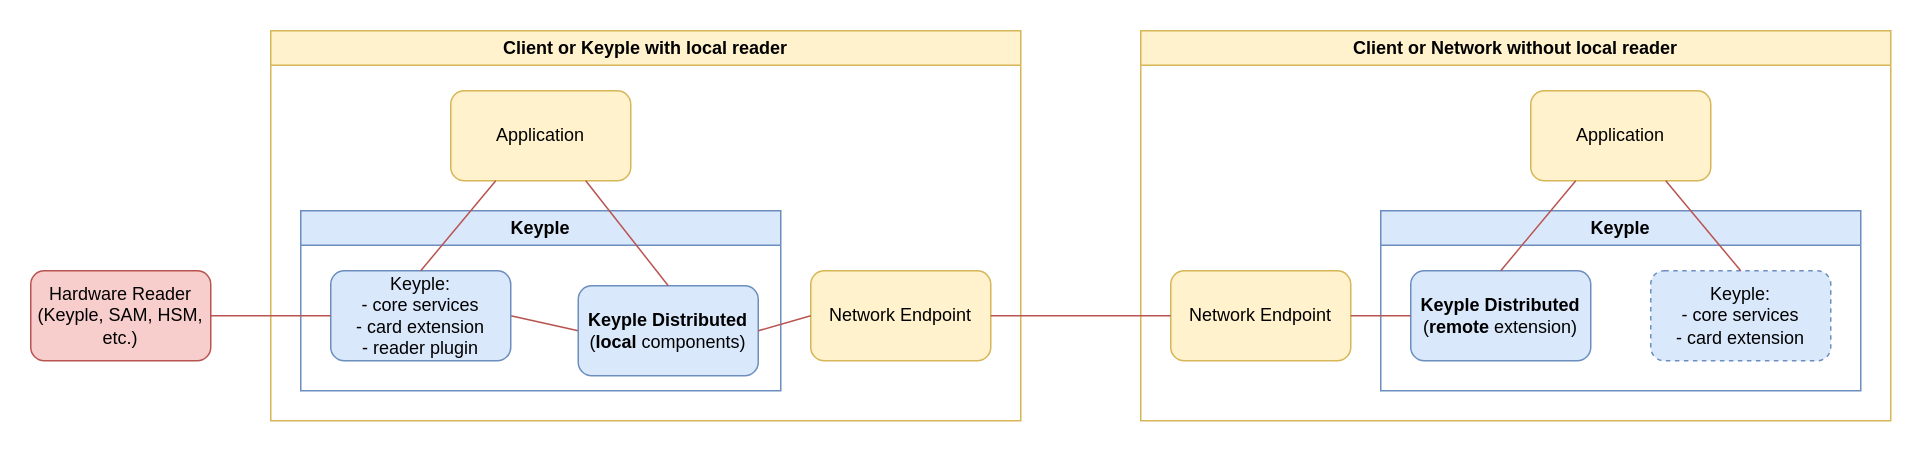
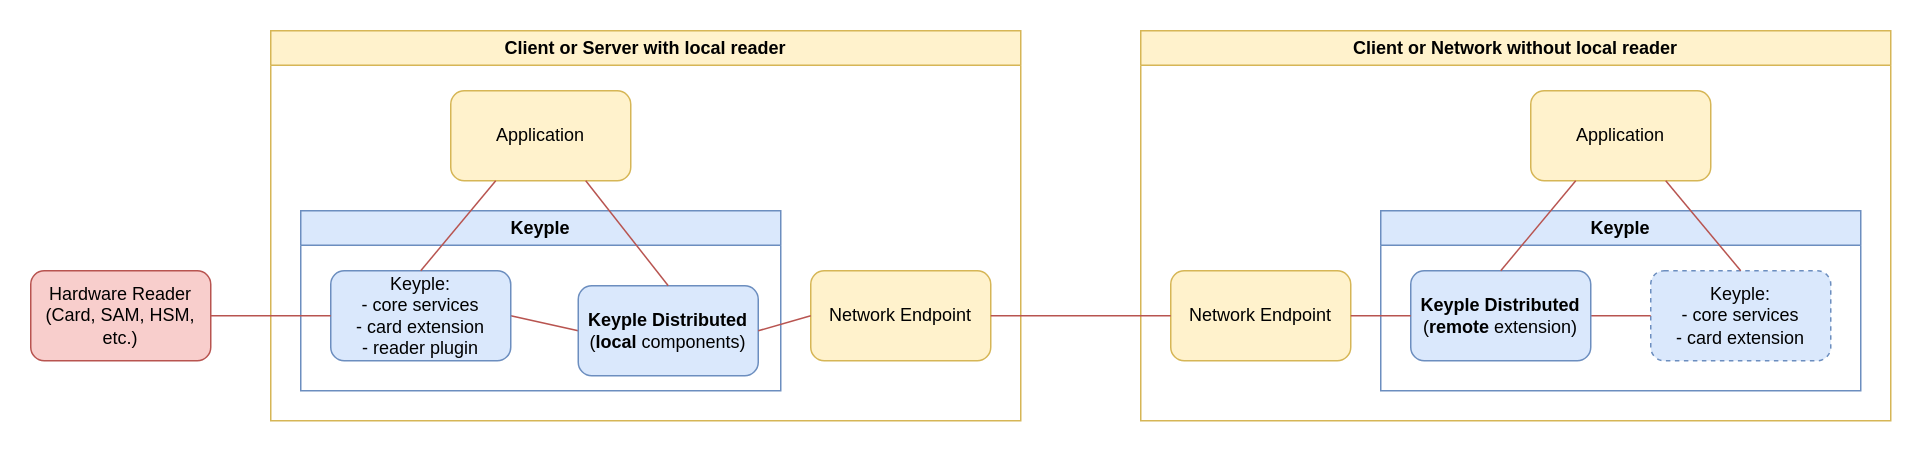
  <mxCell id="0" />
  <mxCell id="1" parent="0" />
- <mxCell id="2" value="Client or Keyple with local reader" style="swimlane;whiteSpace=wrap;html=1;fillColor=#fff2cc;strokeColor=#d6b656;startSize=23;" parent="1" vertex="1"><mxGeometry x="180" y="20" width="500" height="260" as="geometry" /></mxCell>
+ <mxCell id="2" value="Client or Server with local reader" style="swimlane;whiteSpace=wrap;html=1;fillColor=#fff2cc;strokeColor=#d6b656;startSize=23;" parent="1" vertex="1"><mxGeometry x="180" y="20" width="500" height="260" as="geometry" /></mxCell>
  <mxCell id="3" value="Application" style="rounded=1;whiteSpace=wrap;html=1;fillColor=#fff2cc;strokeColor=#d6b656;" parent="2" vertex="1"><mxGeometry x="120" y="40" width="120" height="60" as="geometry" /></mxCell>
  <mxCell id="4" value="Keyple" style="swimlane;whiteSpace=wrap;html=1;swimlaneFillColor=none;fillColor=#dae8fc;strokeColor=#6c8ebf;" parent="2" vertex="1"><mxGeometry x="20" y="120" width="320" height="120" as="geometry" /></mxCell>
  <mxCell id="5" style="edgeStyle=none;rounded=0;orthogonalLoop=1;jettySize=auto;html=1;exitX=1;exitY=0.5;exitDx=0;exitDy=0;entryX=0;entryY=0.5;entryDx=0;entryDy=0;strokeWidth=1;endArrow=none;endFill=0;fillColor=#f8cecc;strokeColor=#b85450;" parent="4" source="6" target="7" edge="1"><mxGeometry relative="1" as="geometry" /></mxCell>
  <mxCell id="6" value="Keyple:&lt;br&gt;- core services&lt;br&gt;- card extension&lt;br&gt;- reader plugin" style="rounded=1;whiteSpace=wrap;html=1;fillColor=#dae8fc;strokeColor=#6c8ebf;" parent="4" vertex="1"><mxGeometry x="20" y="40" width="120" height="60" as="geometry" /></mxCell>
  <mxCell id="7" value="&lt;b&gt;Keyple Distributed&lt;/b&gt;&lt;br&gt;(&lt;b&gt;local&lt;/b&gt; components)" style="rounded=1;whiteSpace=wrap;html=1;fillColor=#dae8fc;strokeColor=#6c8ebf;" parent="4" vertex="1"><mxGeometry x="185" y="50" width="120" height="60" as="geometry" /></mxCell>
  <mxCell id="8" value="Network Endpoint" style="rounded=1;whiteSpace=wrap;html=1;fillColor=#fff2cc;strokeColor=#d6b656;" parent="2" vertex="1"><mxGeometry x="360" y="160" width="120" height="60" as="geometry" /></mxCell>
  <mxCell id="9" style="rounded=0;orthogonalLoop=1;jettySize=auto;html=1;exitX=0.5;exitY=0;exitDx=0;exitDy=0;entryX=0.25;entryY=1;entryDx=0;entryDy=0;strokeWidth=1;endArrow=none;endFill=0;fillColor=#f8cecc;strokeColor=#b85450;" parent="2" source="6" target="3" edge="1"><mxGeometry relative="1" as="geometry" /></mxCell>
  <mxCell id="10" style="edgeStyle=none;rounded=0;orthogonalLoop=1;jettySize=auto;html=1;exitX=0.75;exitY=1;exitDx=0;exitDy=0;entryX=0.5;entryY=0;entryDx=0;entryDy=0;strokeWidth=1;endArrow=none;endFill=0;fillColor=#f8cecc;strokeColor=#b85450;" parent="2" source="3" target="7" edge="1"><mxGeometry relative="1" as="geometry" /></mxCell>
  <mxCell id="11" style="edgeStyle=none;rounded=0;orthogonalLoop=1;jettySize=auto;html=1;exitX=1;exitY=0.5;exitDx=0;exitDy=0;entryX=0;entryY=0.5;entryDx=0;entryDy=0;strokeWidth=1;endArrow=none;endFill=0;fillColor=#f8cecc;strokeColor=#b85450;" parent="2" source="7" target="8" edge="1"><mxGeometry relative="1" as="geometry" /></mxCell>
- <mxCell id="12" value="Hardware Reader&lt;br&gt;(Keyple, SAM, HSM, etc.)" style="rounded=1;whiteSpace=wrap;html=1;fillColor=#f8cecc;strokeColor=#b85450;" parent="1" vertex="1"><mxGeometry x="20" y="180" width="120" height="60" as="geometry" /></mxCell>
+ <mxCell id="12" value="Hardware Reader&lt;br&gt;(Card, SAM, HSM, etc.)" style="rounded=1;whiteSpace=wrap;html=1;fillColor=#f8cecc;strokeColor=#b85450;" parent="1" vertex="1"><mxGeometry x="20" y="180" width="120" height="60" as="geometry" /></mxCell>
  <mxCell id="13" value="Client or Network without local reader" style="swimlane;whiteSpace=wrap;html=1;startSize=23;fillColor=#fff2cc;strokeColor=#d6b656;" parent="1" vertex="1"><mxGeometry x="760" y="20" width="500" height="260" as="geometry" /></mxCell>
  <mxCell id="14" value="Application" style="rounded=1;whiteSpace=wrap;html=1;fillColor=#fff2cc;strokeColor=#d6b656;" parent="13" vertex="1"><mxGeometry x="260" y="40" width="120" height="60" as="geometry" /></mxCell>
  <mxCell id="15" value="Keyple" style="swimlane;whiteSpace=wrap;html=1;fillColor=#dae8fc;strokeColor=#6c8ebf;" parent="13" vertex="1"><mxGeometry x="160" y="120" width="320" height="120" as="geometry" /></mxCell>
  <mxCell id="16" value="Keyple:&lt;br&gt;- core services&lt;br&gt;- card extension" style="rounded=1;whiteSpace=wrap;html=1;fillColor=#dae8fc;strokeColor=#6c8ebf;dashed=1;" parent="15" vertex="1"><mxGeometry x="180" y="40" width="120" height="60" as="geometry" /></mxCell>
+ <mxCell id="17" style="edgeStyle=none;rounded=0;orthogonalLoop=1;jettySize=auto;html=1;exitX=1;exitY=0.5;exitDx=0;exitDy=0;entryX=0;entryY=0.5;entryDx=0;entryDy=0;strokeWidth=1;endArrow=none;endFill=0;fillColor=#f8cecc;strokeColor=#b85450;" parent="15" source="18" target="16" edge="1"><mxGeometry relative="1" as="geometry" /></mxCell>
  <mxCell id="18" value="&lt;b&gt;Keyple Distributed&lt;/b&gt;&lt;br&gt;(&lt;b&gt;remote&lt;/b&gt; extension)" style="rounded=1;whiteSpace=wrap;html=1;fillColor=#dae8fc;strokeColor=#6c8ebf;" parent="15" vertex="1"><mxGeometry x="20" y="40" width="120" height="60" as="geometry" /></mxCell>
  <mxCell id="19" value="Network Endpoint" style="rounded=1;whiteSpace=wrap;html=1;fillColor=#fff2cc;strokeColor=#d6b656;" parent="13" vertex="1"><mxGeometry x="20" y="160" width="120" height="60" as="geometry" /></mxCell>
  <mxCell id="20" style="edgeStyle=none;rounded=0;orthogonalLoop=1;jettySize=auto;html=1;exitX=0.5;exitY=0;exitDx=0;exitDy=0;entryX=0.25;entryY=1;entryDx=0;entryDy=0;strokeWidth=1;endArrow=none;endFill=0;fillColor=#f8cecc;strokeColor=#b85450;" parent="13" source="18" target="14" edge="1"><mxGeometry relative="1" as="geometry" /></mxCell>
  <mxCell id="21" style="edgeStyle=none;rounded=0;orthogonalLoop=1;jettySize=auto;html=1;exitX=0.75;exitY=1;exitDx=0;exitDy=0;entryX=0.5;entryY=0;entryDx=0;entryDy=0;strokeWidth=1;endArrow=none;endFill=0;fillColor=#f8cecc;strokeColor=#b85450;" parent="13" source="14" target="16" edge="1"><mxGeometry relative="1" as="geometry" /></mxCell>
  <mxCell id="22" style="edgeStyle=none;rounded=0;orthogonalLoop=1;jettySize=auto;html=1;exitX=1;exitY=0.5;exitDx=0;exitDy=0;entryX=0;entryY=0.5;entryDx=0;entryDy=0;strokeWidth=1;endArrow=none;endFill=0;fillColor=#f8cecc;strokeColor=#b85450;" parent="13" source="19" target="18" edge="1"><mxGeometry relative="1" as="geometry" /></mxCell>
  <mxCell id="23" style="edgeStyle=orthogonalEdgeStyle;rounded=0;orthogonalLoop=1;jettySize=auto;html=1;exitX=0;exitY=0.5;exitDx=0;exitDy=0;entryX=1;entryY=0.5;entryDx=0;entryDy=0;endArrow=none;endFill=0;fillColor=#f8cecc;strokeColor=#b85450;strokeWidth=1;" parent="1" source="6" target="12" edge="1"><mxGeometry relative="1" as="geometry" /></mxCell>
  <mxCell id="24" style="edgeStyle=none;rounded=0;orthogonalLoop=1;jettySize=auto;html=1;exitX=1;exitY=0.5;exitDx=0;exitDy=0;entryX=0;entryY=0.5;entryDx=0;entryDy=0;strokeWidth=1;endArrow=none;endFill=0;fillColor=#f8cecc;strokeColor=#b85450;" parent="1" source="8" target="19" edge="1"><mxGeometry relative="1" as="geometry" /></mxCell>
